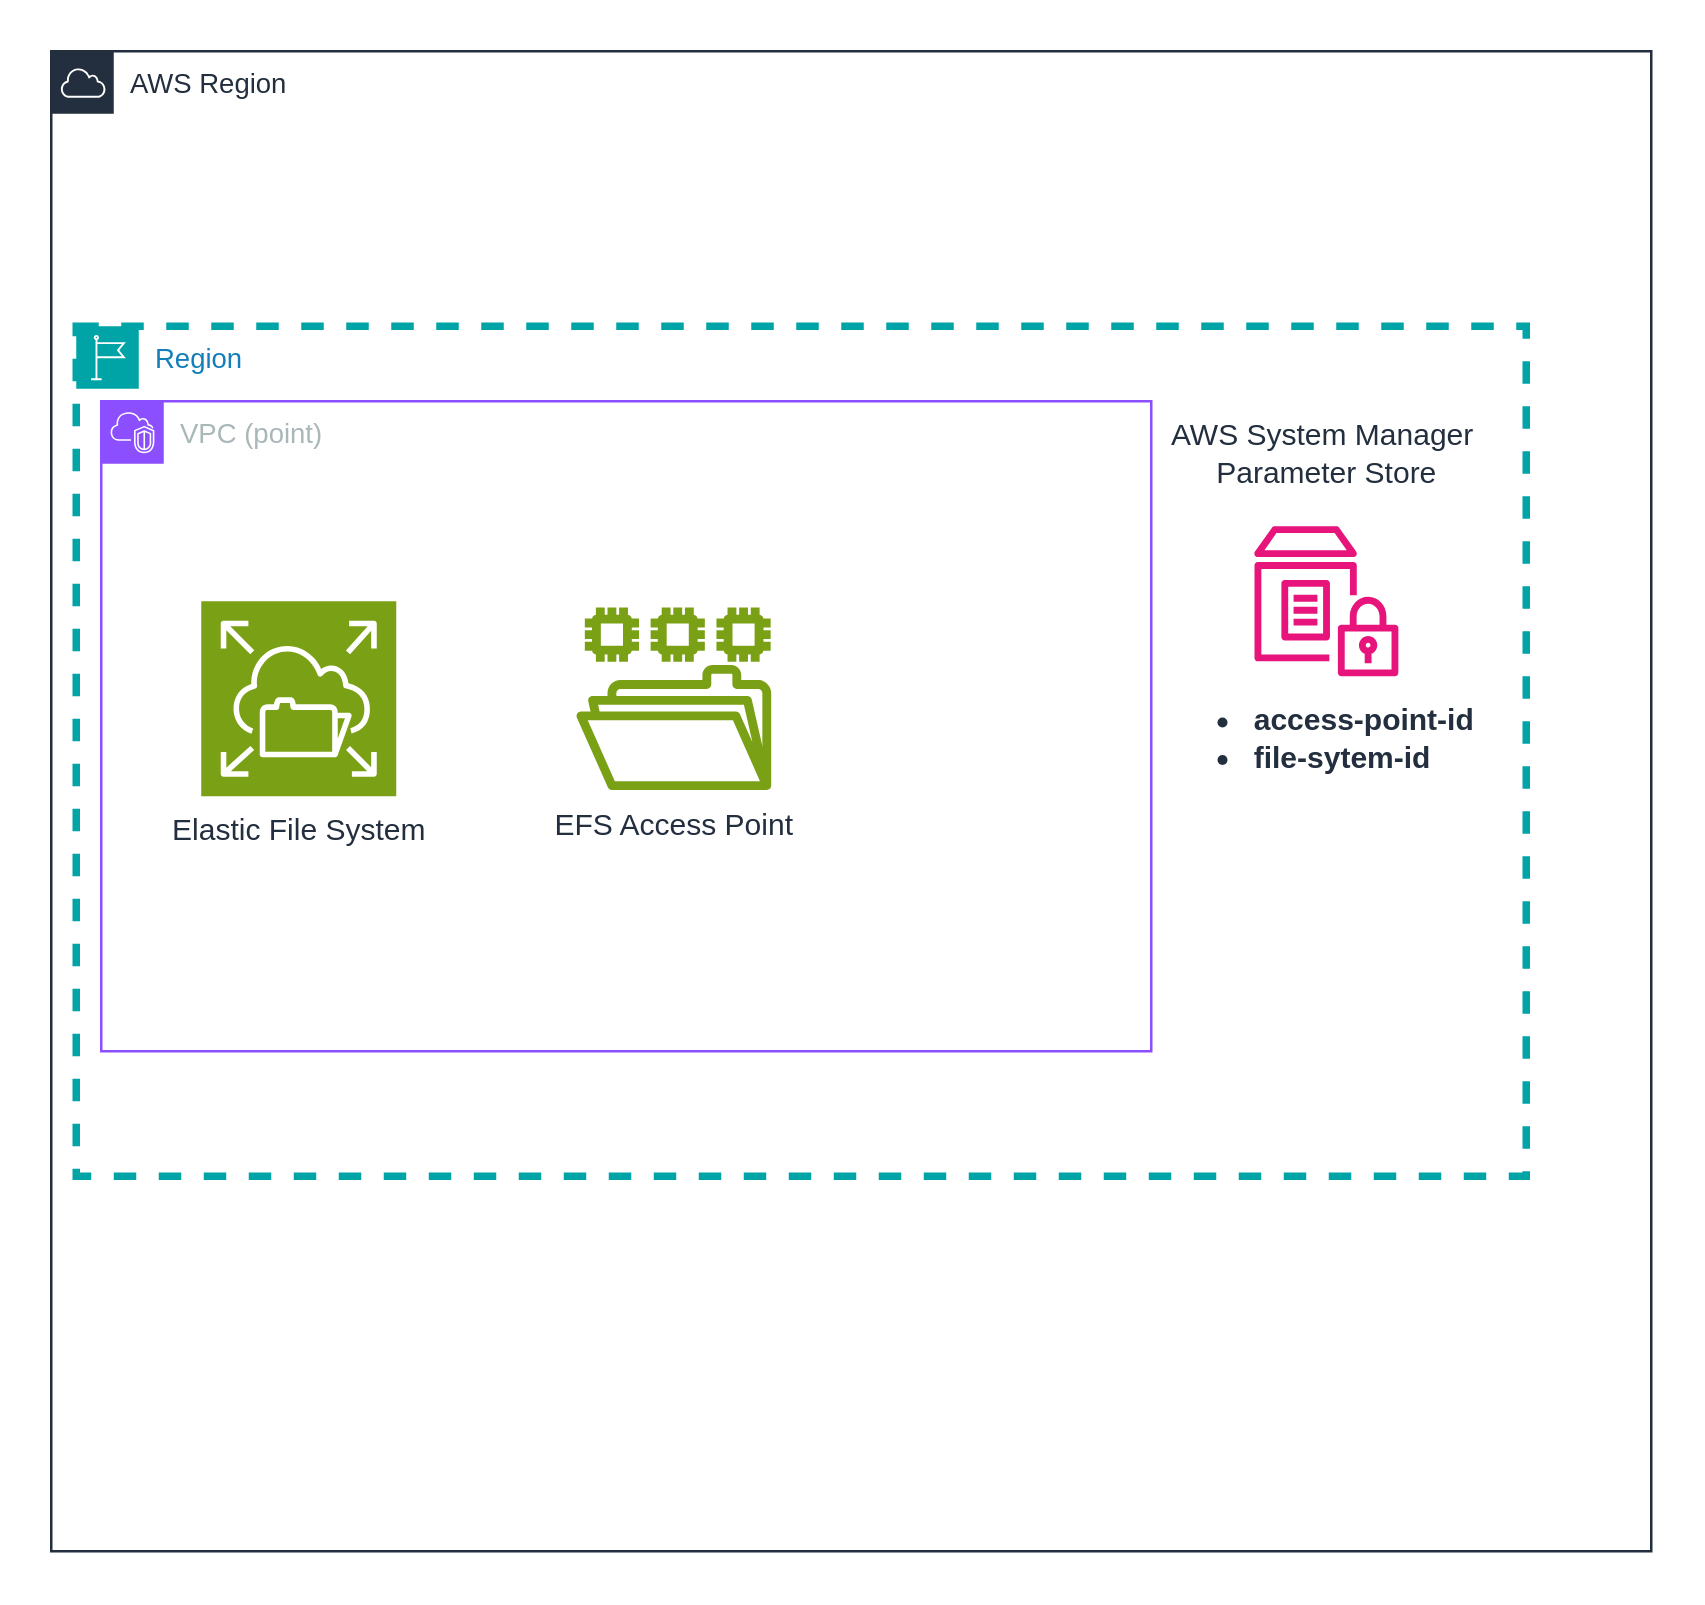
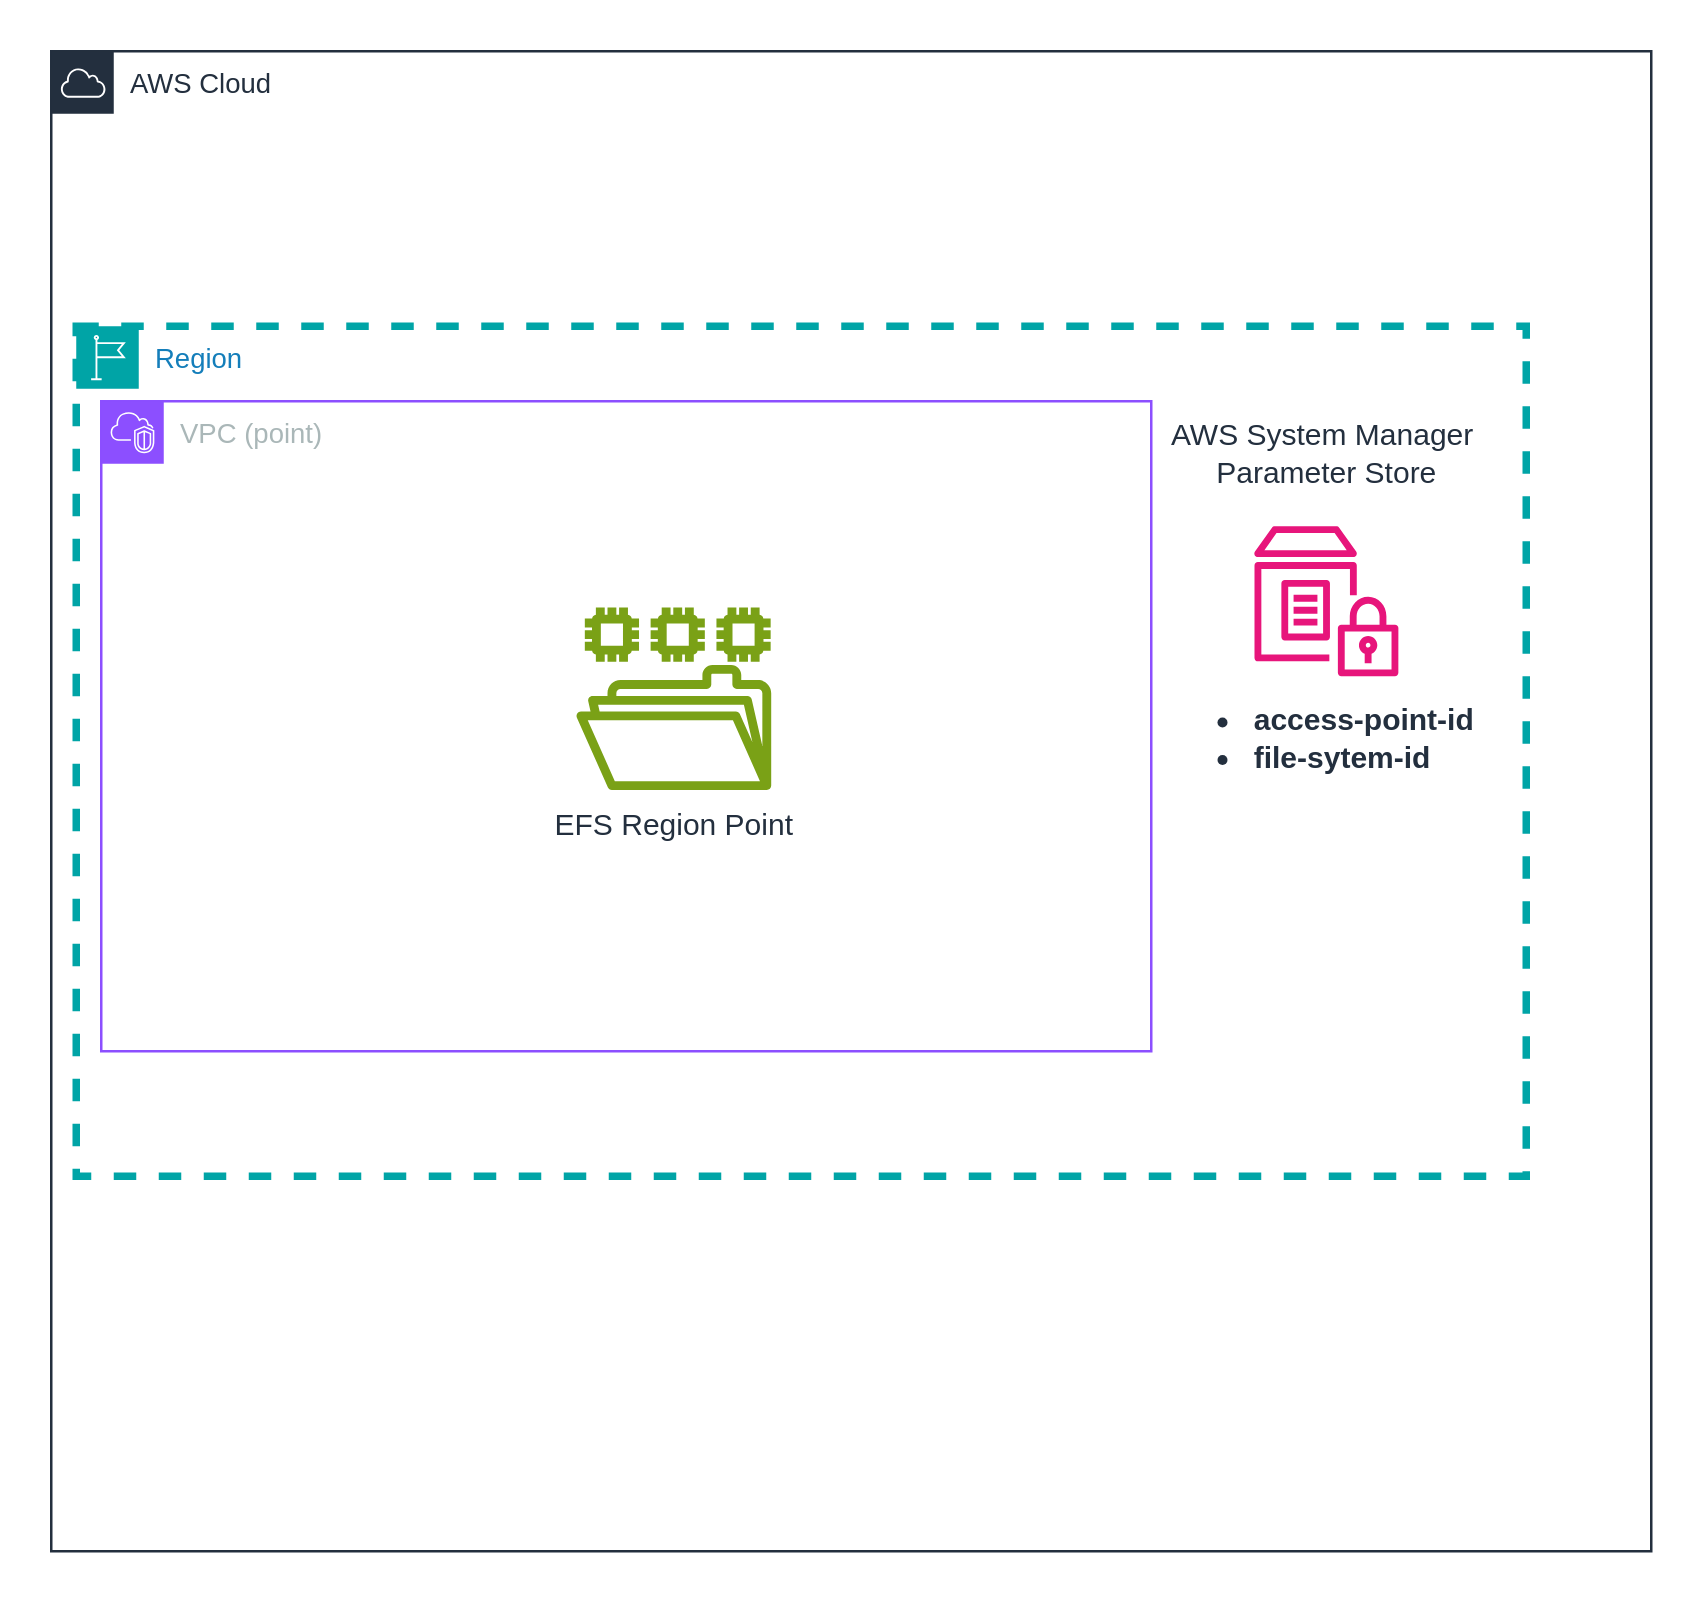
  <mxCell id="0" />
  <mxCell id="1" parent="0" />
- <mxCell id="2" value="AWS Region" style="points=[[0,0],[0.25,0],[0.5,0],[0.75,0],[1,0],[1,0.25],[1,0.5],[1,0.75],[1,1],[0.75,1],[0.5,1],[0.25,1],[0,1],[0,0.75],[0,0.5],[0,0.25]];outlineConnect=0;gradientColor=none;html=1;whiteSpace=wrap;fontSize=11;fontStyle=0;container=1;pointerEvents=0;collapsible=0;recursiveResize=0;shape=mxgraph.aws4.group;grIcon=mxgraph.aws4.group_aws_cloud;strokeColor=#232F3E;fillColor=none;verticalAlign=top;align=left;spacingLeft=30;fontColor=#232F3E;dashed=0;" parent="1" vertex="1"><mxGeometry x="20" y="20" width="640" height="600" as="geometry" /></mxCell>
+ <mxCell id="2" value="AWS Cloud" style="points=[[0,0],[0.25,0],[0.5,0],[0.75,0],[1,0],[1,0.25],[1,0.5],[1,0.75],[1,1],[0.75,1],[0.5,1],[0.25,1],[0,1],[0,0.75],[0,0.5],[0,0.25]];outlineConnect=0;gradientColor=none;html=1;whiteSpace=wrap;fontSize=11;fontStyle=0;container=1;pointerEvents=0;collapsible=0;recursiveResize=0;shape=mxgraph.aws4.group;grIcon=mxgraph.aws4.group_aws_cloud;strokeColor=#232F3E;fillColor=none;verticalAlign=top;align=left;spacingLeft=30;fontColor=#232F3E;dashed=0;" parent="1" vertex="1"><mxGeometry x="20" y="20" width="640" height="600" as="geometry" /></mxCell>
  <mxCell id="3" value="AWS System Manager&amp;nbsp;&lt;br&gt;Parameter Store&lt;br style=&quot;border-color: var(--border-color);&quot;&gt;&lt;ul style=&quot;border-color: var(--border-color);&quot;&gt;&lt;/ul&gt;" style="sketch=0;outlineConnect=0;fontColor=#232F3E;gradientColor=none;fillColor=#E7157B;strokeColor=none;dashed=0;verticalLabelPosition=top;verticalAlign=bottom;align=center;html=1;fontSize=12;fontStyle=0;aspect=fixed;pointerEvents=1;shape=mxgraph.aws4.parameter_store;labelPosition=center;" parent="2" vertex="1"><mxGeometry x="481.15" y="190" width="57.7" height="60" as="geometry" /></mxCell>
  <mxCell id="4" value="&lt;ul style=&quot;border-color: var(--border-color); color: rgb(35, 47, 62); text-align: left;&quot;&gt;&lt;li&gt;&lt;span style=&quot;background-color: initial;&quot;&gt;access-point-id&lt;/span&gt;&lt;br&gt;&lt;/li&gt;&lt;li&gt;file-sytem-id&lt;/li&gt;&lt;/ul&gt;" style="text;html=1;align=center;verticalAlign=middle;resizable=0;points=[];autosize=1;strokeColor=none;fillColor=none;fontStyle=1" parent="2" vertex="1"><mxGeometry x="430" y="240" width="150" height="70" as="geometry" /></mxCell>
  <mxCell id="5" value="Region" style="points=[[0,0],[0.25,0],[0.5,0],[0.75,0],[1,0],[1,0.25],[1,0.5],[1,0.75],[1,1],[0.75,1],[0.5,1],[0.25,1],[0,1],[0,0.75],[0,0.5],[0,0.25]];outlineConnect=0;gradientColor=none;html=1;whiteSpace=wrap;fontSize=11;fontStyle=0;container=0;pointerEvents=0;collapsible=0;recursiveResize=0;shape=mxgraph.aws4.group;grIcon=mxgraph.aws4.group_region;strokeColor=#00A4A6;fillColor=none;verticalAlign=top;align=left;spacingLeft=30;fontColor=#147EBA;dashed=1;strokeWidth=3;" parent="2" vertex="1"><mxGeometry x="10" y="110" width="580" height="340" as="geometry" /></mxCell>
  <mxCell id="6" value="VPC (point)" style="points=[[0,0],[0.25,0],[0.5,0],[0.75,0],[1,0],[1,0.25],[1,0.5],[1,0.75],[1,1],[0.75,1],[0.5,1],[0.25,1],[0,1],[0,0.75],[0,0.5],[0,0.25]];outlineConnect=0;gradientColor=none;html=1;whiteSpace=wrap;fontSize=11;fontStyle=0;container=1;pointerEvents=0;collapsible=0;recursiveResize=0;shape=mxgraph.aws4.group;grIcon=mxgraph.aws4.group_vpc2;strokeColor=#8C4FFF;fillColor=none;verticalAlign=top;align=left;spacingLeft=30;fontColor=#AAB7B8;dashed=0;" parent="1" vertex="1"><mxGeometry x="40" y="160" width="420" height="260" as="geometry" /></mxCell>
- <mxCell id="7" value="Elastic File System" style="sketch=0;points=[[0,0,0],[0.25,0,0],[0.5,0,0],[0.75,0,0],[1,0,0],[0,1,0],[0.25,1,0],[0.5,1,0],[0.75,1,0],[1,1,0],[0,0.25,0],[0,0.5,0],[0,0.75,0],[1,0.25,0],[1,0.5,0],[1,0.75,0]];outlineConnect=0;fontColor=#232F3E;fillColor=#7AA116;strokeColor=#ffffff;dashed=0;verticalLabelPosition=bottom;verticalAlign=top;align=center;html=1;fontSize=12;fontStyle=0;aspect=fixed;shape=mxgraph.aws4.resourceIcon;resIcon=mxgraph.aws4.elastic_file_system;" vertex="1" parent="6"><mxGeometry x="40" y="80" width="78" height="78" as="geometry" /></mxCell>
- <mxCell id="8" value="EFS Access Point" style="sketch=0;outlineConnect=0;fontColor=#232F3E;gradientColor=none;fillColor=#7AA116;strokeColor=none;dashed=0;verticalLabelPosition=bottom;verticalAlign=top;align=center;html=1;fontSize=12;fontStyle=0;aspect=fixed;pointerEvents=1;shape=mxgraph.aws4.file_system;" vertex="1" parent="6"><mxGeometry x="190" y="82.5" width="78" height="73" as="geometry" /></mxCell>
+ <mxCell id="8" value="EFS Region Point" style="sketch=0;outlineConnect=0;fontColor=#232F3E;gradientColor=none;fillColor=#7AA116;strokeColor=none;dashed=0;verticalLabelPosition=bottom;verticalAlign=top;align=center;html=1;fontSize=12;fontStyle=0;aspect=fixed;pointerEvents=1;shape=mxgraph.aws4.file_system;" vertex="1" parent="6"><mxGeometry x="190" y="82.5" width="78" height="73" as="geometry" /></mxCell>
